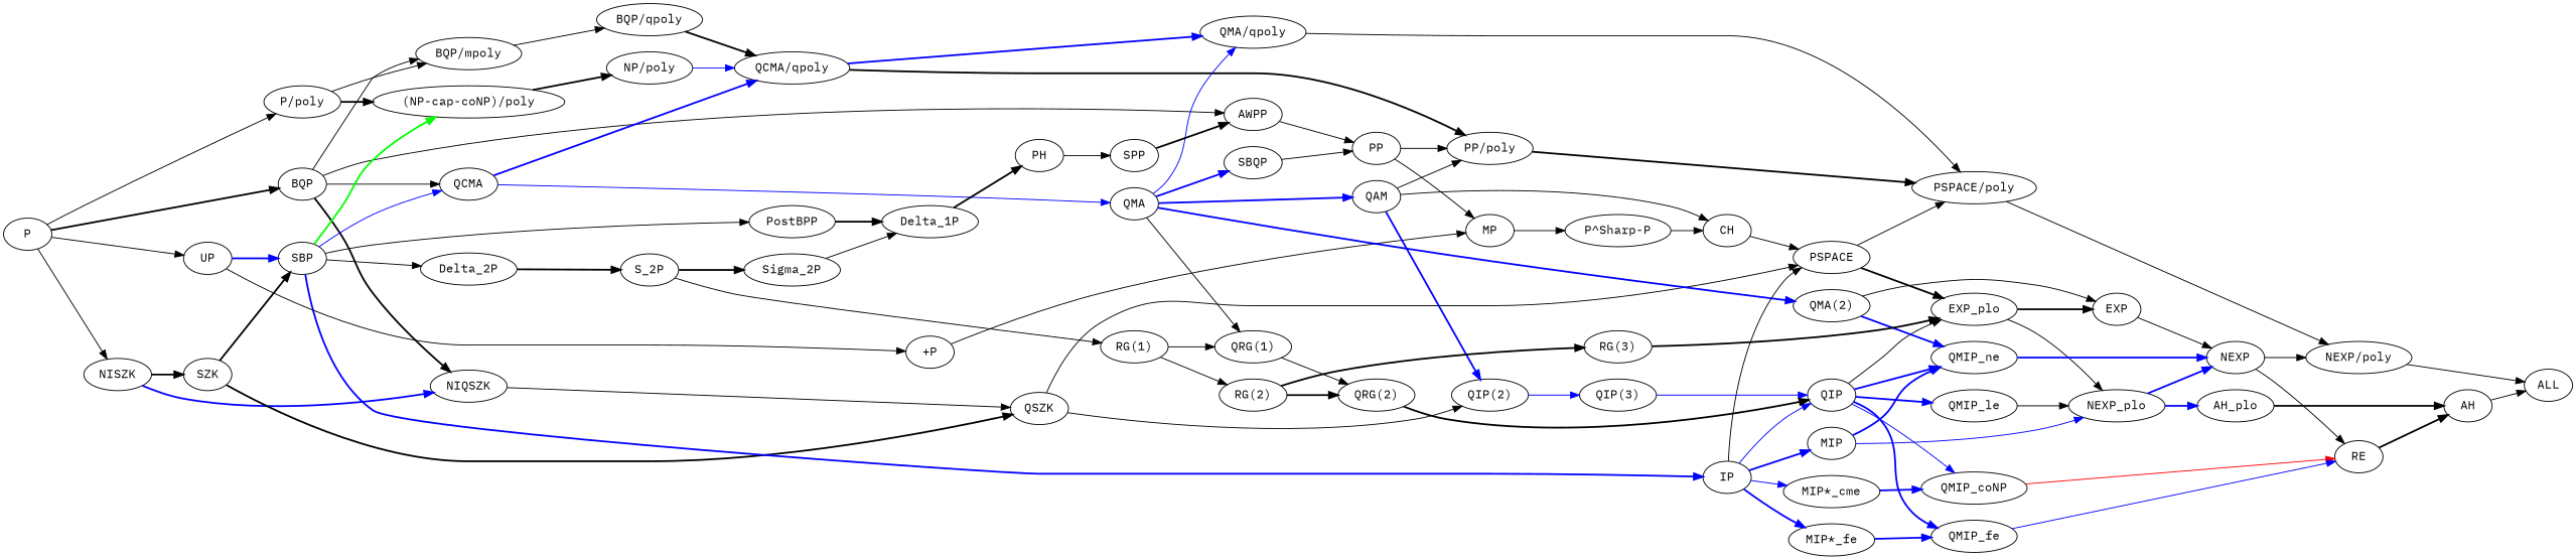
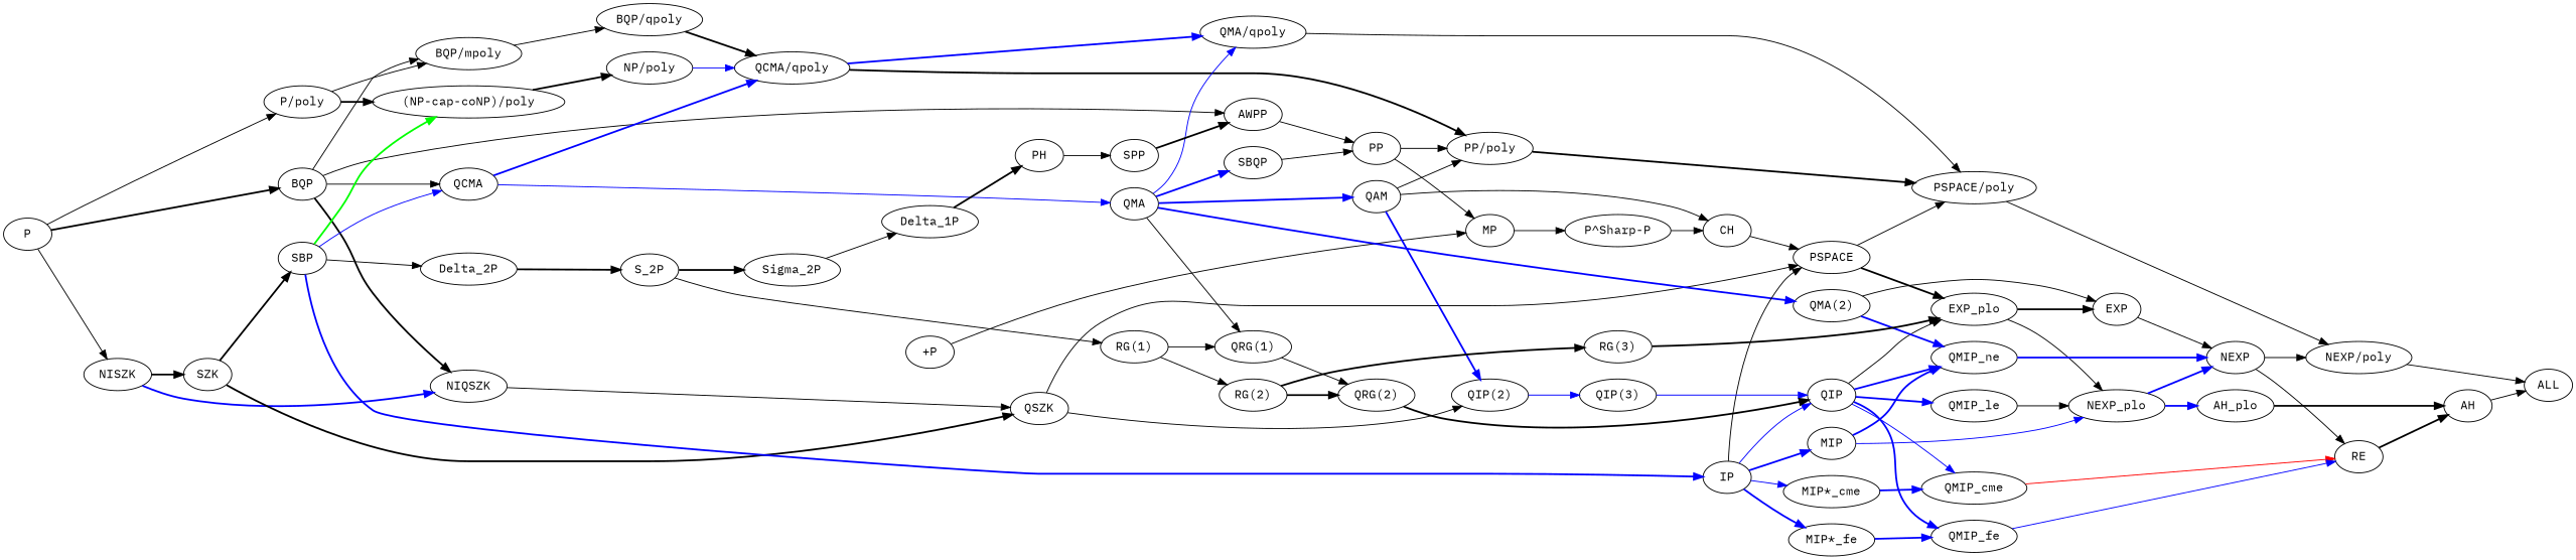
  digraph {
    bgcolor=white
    fontname="IBM Plex Mono"
    rankdir=LR
    node [color=black fontcolor=black fontname="IBM Plex Mono"]
    edge [color=black fontname="IBM Plex Mono" style=solid]
    n1 [label="(NP-cap-coNP)/poly"]
    n2 [label="NP/poly"]
    n3 [label="QCMA/qpoly"]
    n4 [label="+P"]
    n5 [label=MP]
    n6 [label="P^Sharp-P"]
    n7 [label=AH]
    n8 [label=ALL]
    n9 [label=AH_plo]
    n10 [label=AWPP]
    n11 [label=PP]
    n12 [label="PP/poly"]
    n13 [label=BQP]
    n14 [label="BQP/mpoly"]
    n15 [label=NIQSZK]
    n16 [label=QCMA]
    n17 [label="BQP/qpoly"]
    n18 [label=QSZK]
    n19 [label=QMA]
    n20 [label="QMA/qpoly"]
    n21 [label=CH]
    n22 [label=PSPACE]
    n23 [label=EXP_plo]
    n24 [label="PSPACE/poly"]
    n25 [label=Delta_2P]
    n26 [label=S_2P]
    n27 [label="RG(1)"]
    n28 [label=Sigma_2P]
    n29 [label=Delta_1P]
    n30 [label=PH]
    n31 [label=SPP]
    n32 [label=EXP]
    n33 [label=NEXP]
    n34 [label="NEXP/poly"]
    n35 [label=RE]
    n36 [label=NEXP_plo]
    n37 [label=IP]
    n38 [label=MIP]
    n39 [label="MIP*_cme"]
    n40 [label="MIP*_fe"]
    n41 [label=QIP]
    n42 [label=QMIP_ne]
-   n43 [label=QMIP_coNP]
+   n43 [label=QMIP_cme]
    n44 [label=QMIP_fe]
    n45 [label=QMIP_le]
    n46 [label="QIP(2)"]
    n47 [label=NISZK]
    n48 [label=SZK]
    n49 [label=SBP]
    n50 [label=P]
    n51 [label="P/poly"]
-   n52 [label=UP]
-   n53 [label=PostBPP]
    n54 [label=QAM]
    n55 [label="QIP(3)"]
    n56 [label="QMA(2)"]
    n57 [label="QRG(1)"]
    n58 [label=SBQP]
    n59 [label="QRG(2)"]
    n60 [label="RG(2)"]
    n61 [label="RG(3)"]
    n1 -> n2 [style=bold]
    n2 -> n3 [color=blue]
    n3 -> n12 [style=bold]
    n3 -> n20 [color=blue style=bold]
    n4 -> n5
    n5 -> n6
    n6 -> n21
    n7 -> n8
    n9 -> n7 [style=bold]
    n10 -> n11
    n11 -> n5
    n11 -> n12
    n12 -> n24 [style=bold]
    n13 -> n10
    n13 -> n14
    n13 -> n15 [style=bold]
    n13 -> n16
    n14 -> n17
    n15 -> n18
    n16 -> n3 [color=blue style=bold]
    n16 -> n19 [color=blue]
    n17 -> n3 [style=bold]
    n18 -> n22
    n18 -> n46
    n19 -> n20 [color=blue]
    n19 -> n54 [color=blue style=bold]
    n19 -> n56 [color=blue style=bold]
    n19 -> n57
    n19 -> n58 [color=blue style=bold]
    n20 -> n24
    n21 -> n22
    n22 -> n23 [style=bold]
    n22 -> n24
    n23 -> n32 [style=bold]
    n23 -> n36
    n24 -> n34
    n25 -> n26 [style=bold]
    n26 -> n27
    n26 -> n28 [style=bold]
    n27 -> n57
    n27 -> n60
    n28 -> n29
    n29 -> n30 [style=bold]
    n30 -> n31
    n31 -> n10 [style=bold]
    n32 -> n33
    n33 -> n34
    n33 -> n35
    n34 -> n8
    n35 -> n7 [style=bold]
    n36 -> n9 [color=blue style=bold]
    n36 -> n33 [color=blue style=bold]
    n37 -> n22
    n37 -> n38 [color=blue style=bold]
    n37 -> n39 [color=blue]
    n37 -> n40 [color=blue style=bold]
    n37 -> n41 [color=blue]
    n38 -> n36 [color=blue]
    n38 -> n42 [color=blue style=bold]
    n39 -> n43 [color=blue style=bold]
    n40 -> n44 [color=blue style=bold]
    n41 -> n23
    n41 -> n42 [color=blue style=bold]
    n41 -> n43 [color=blue]
    n41 -> n44 [color=blue style=bold]
    n41 -> n45 [color=blue style=bold]
    n42 -> n33 [color=blue style=bold]
    n43 -> n35 [color=red]
    n44 -> n35 [color=blue]
    n45 -> n36
    n46 -> n55 [color=blue]
    n47 -> n15 [color=blue style=bold]
    n47 -> n48 [style=bold]
    n48 -> n18 [style=bold]
    n48 -> n49 [style=bold]
    n49 -> n1 [color=green style=bold]
    n49 -> n16 [color=blue]
    n49 -> n25
    n49 -> n37 [color=blue style=bold]
-   n49 -> n53
    n50 -> n13 [style=bold]
    n50 -> n47
    n50 -> n51
-   n50 -> n52
    n51 -> n1 [style=bold]
    n51 -> n14
-   n52 -> n4
-   n52 -> n49 [color=blue style=bold]
-   n53 -> n29 [style=bold]
    n54 -> n12
    n54 -> n21
    n54 -> n46 [color=blue style=bold]
    n55 -> n41 [color=blue]
    n56 -> n32
    n56 -> n42 [color=blue style=bold]
    n57 -> n59
    n58 -> n11
    n59 -> n41 [style=bold]
    n60 -> n59 [style=bold]
    n60 -> n61 [style=bold]
    n61 -> n23 [style=bold]
  }
